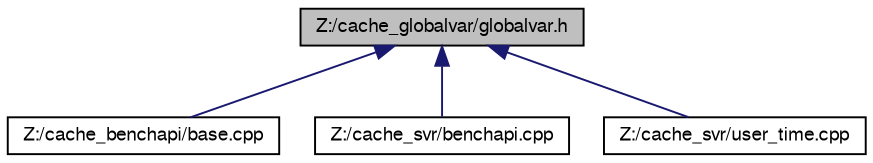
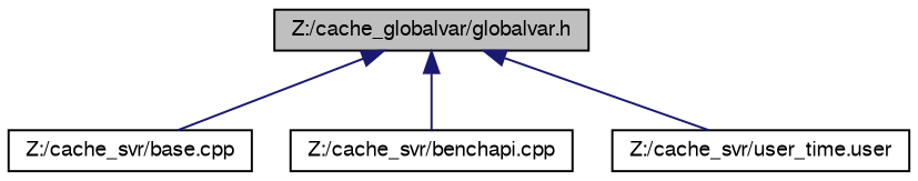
  digraph {
    node [color=black fontname=FreeSans fontsize=10 shape=record]
    edge [color=midnightblue dir=back fontname=FreeSans fontsize=10 labelfontname=FreeSans labelfontsize=10 style=solid]
    n1 [fillcolor=grey75 fontcolor=black height=0.2 label="Z:/cache_globalvar/globalvar.h" style=filled width=0.4]
-   n2 [height=0.2 label="Z:/cache_benchapi/base.cpp" width=0.4]
+   n2 [height=0.2 label="Z:/cache_svr/base.cpp" width=0.4]
    n3 [height=0.2 label="Z:/cache_svr/benchapi.cpp" width=0.4]
-   n4 [height=0.2 label="Z:/cache_svr/user_time.cpp" width=0.4]
+   n4 [height=0.2 label="Z:/cache_svr/user_time.user" width=0.4]
    n1 -> n2
    n1 -> n3
    n1 -> n4
  }
